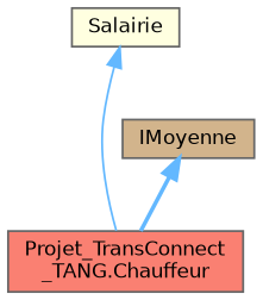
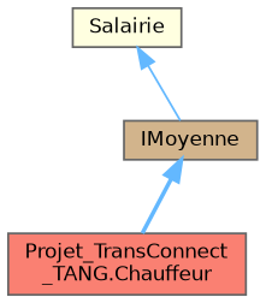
  digraph {
    node [color=gray40 fontname=Helvetica fontsize=10 shape=box style=filled]
    edge [color=steelblue1 dir=back fontname=Helvetica fontsize=10 labelfontname=Helvetica labelfontsize=10]
    n1 [fillcolor=salmon fontcolor=black height=0.2 label="Projet_TransConnect\l_TANG.Chauffeur" width=0.4]
    n2 [fillcolor=lightyellow height=0.2 label=Salairie width=0.4]
    n3 [fillcolor=tan height=0.2 label=IMoyenne width=0.4]
-   n2 -> n1 [style=solid]
+   n2 -> n3 [style=solid]
    n3 -> n1 [style=bold]
  }
